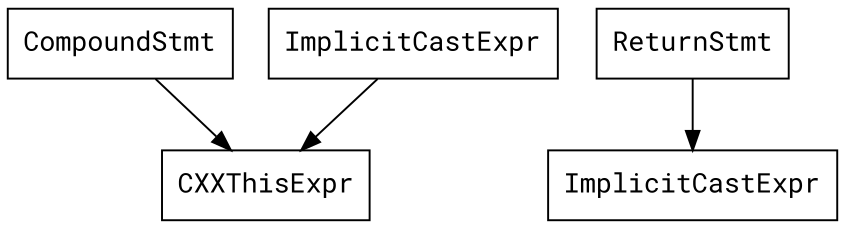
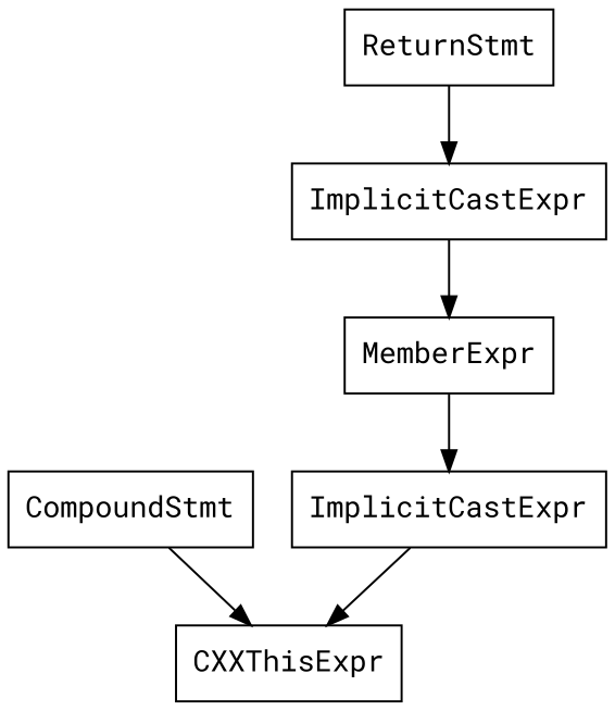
  digraph {
    fontname="Roboto Mono"
    node [fontname="Roboto Mono" shape=record]
    edge [fontname="Roboto Mono"]
    n1 [label="{CompoundStmt}"]
    n2 [label="{CXXThisExpr}"]
    n3 [label="{ReturnStmt}"]
    n4 [label="{ImplicitCastExpr}"]
+   n5 [label="{MemberExpr}"]
    n6 [label="{ImplicitCastExpr}"]
    n1 -> n2
    n3 -> n4
+   n4 -> n5
+   n5 -> n6
    n6 -> n2
  }
